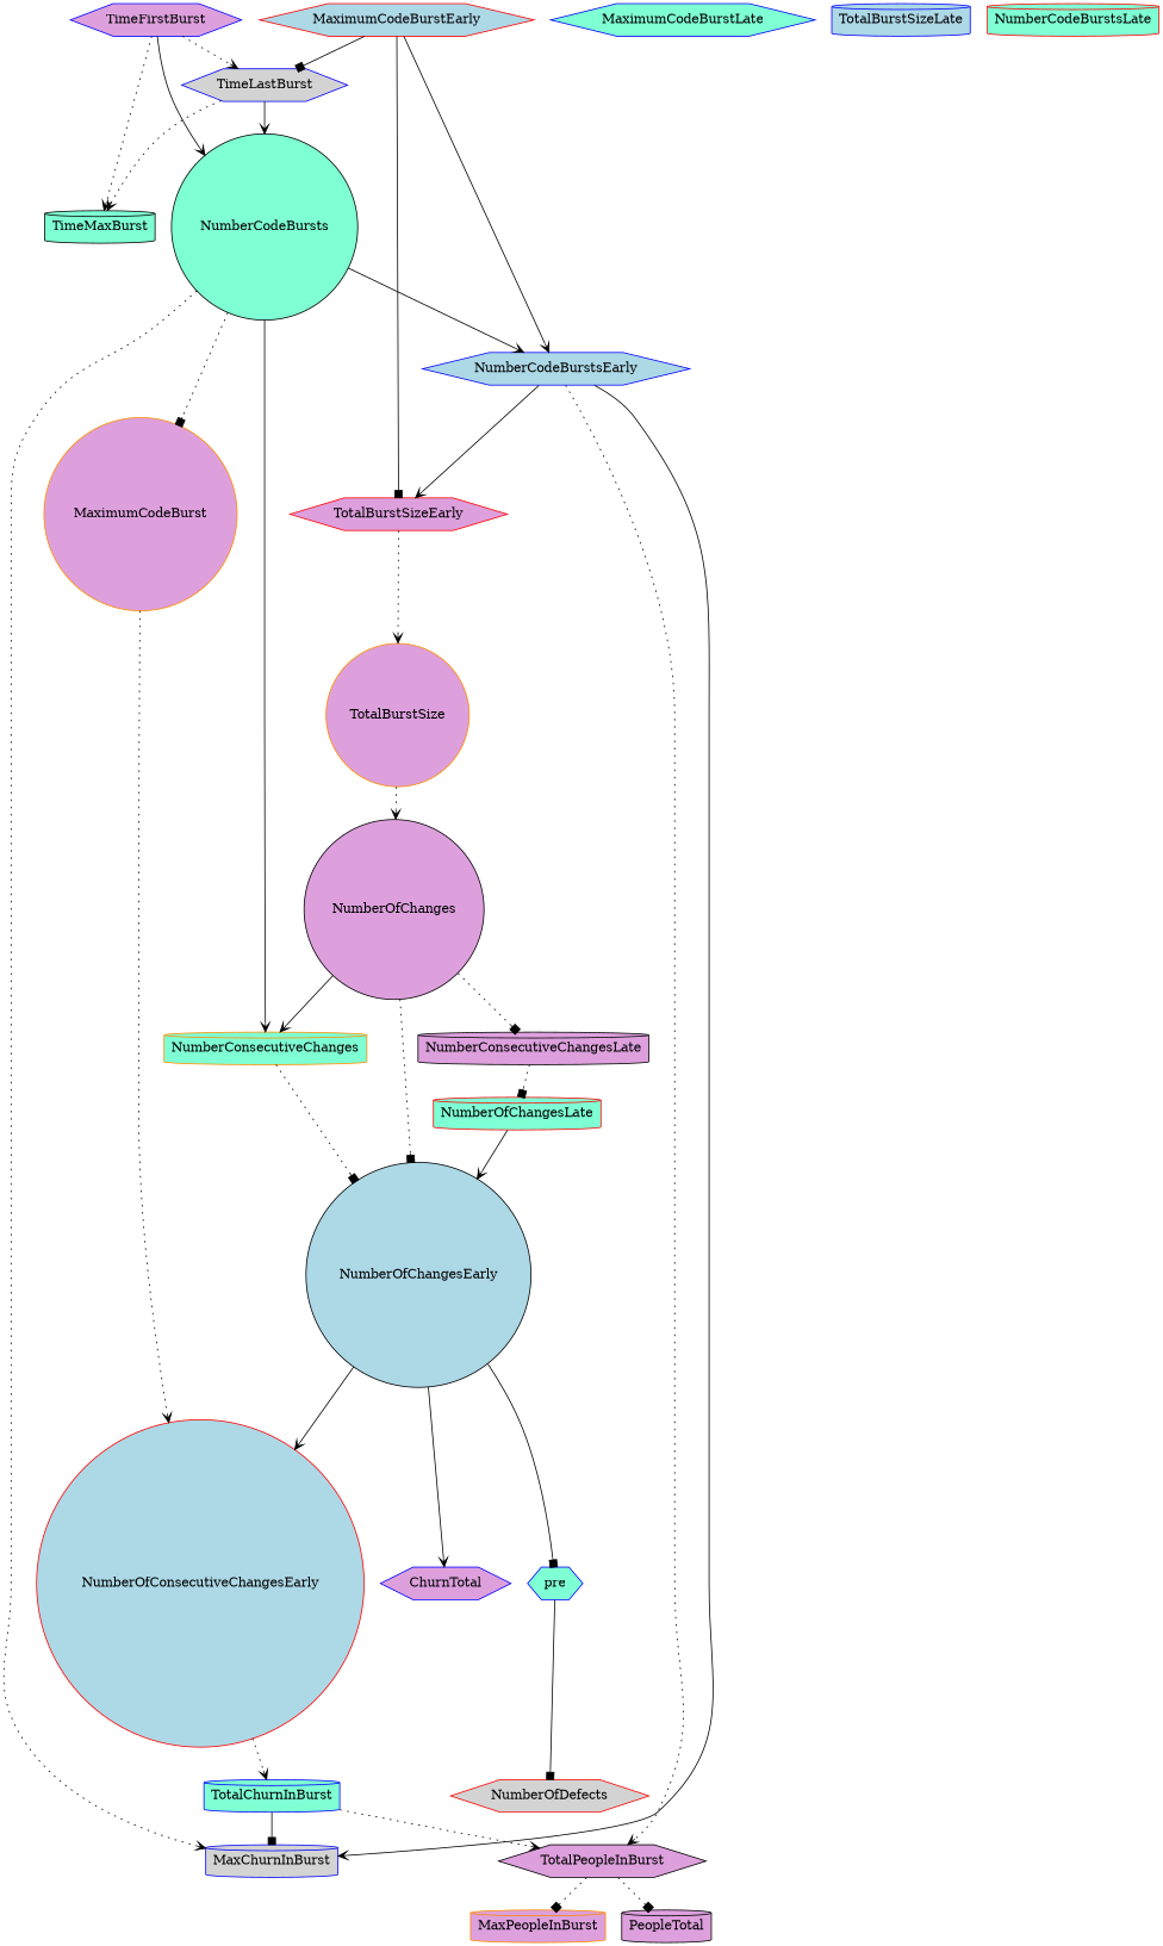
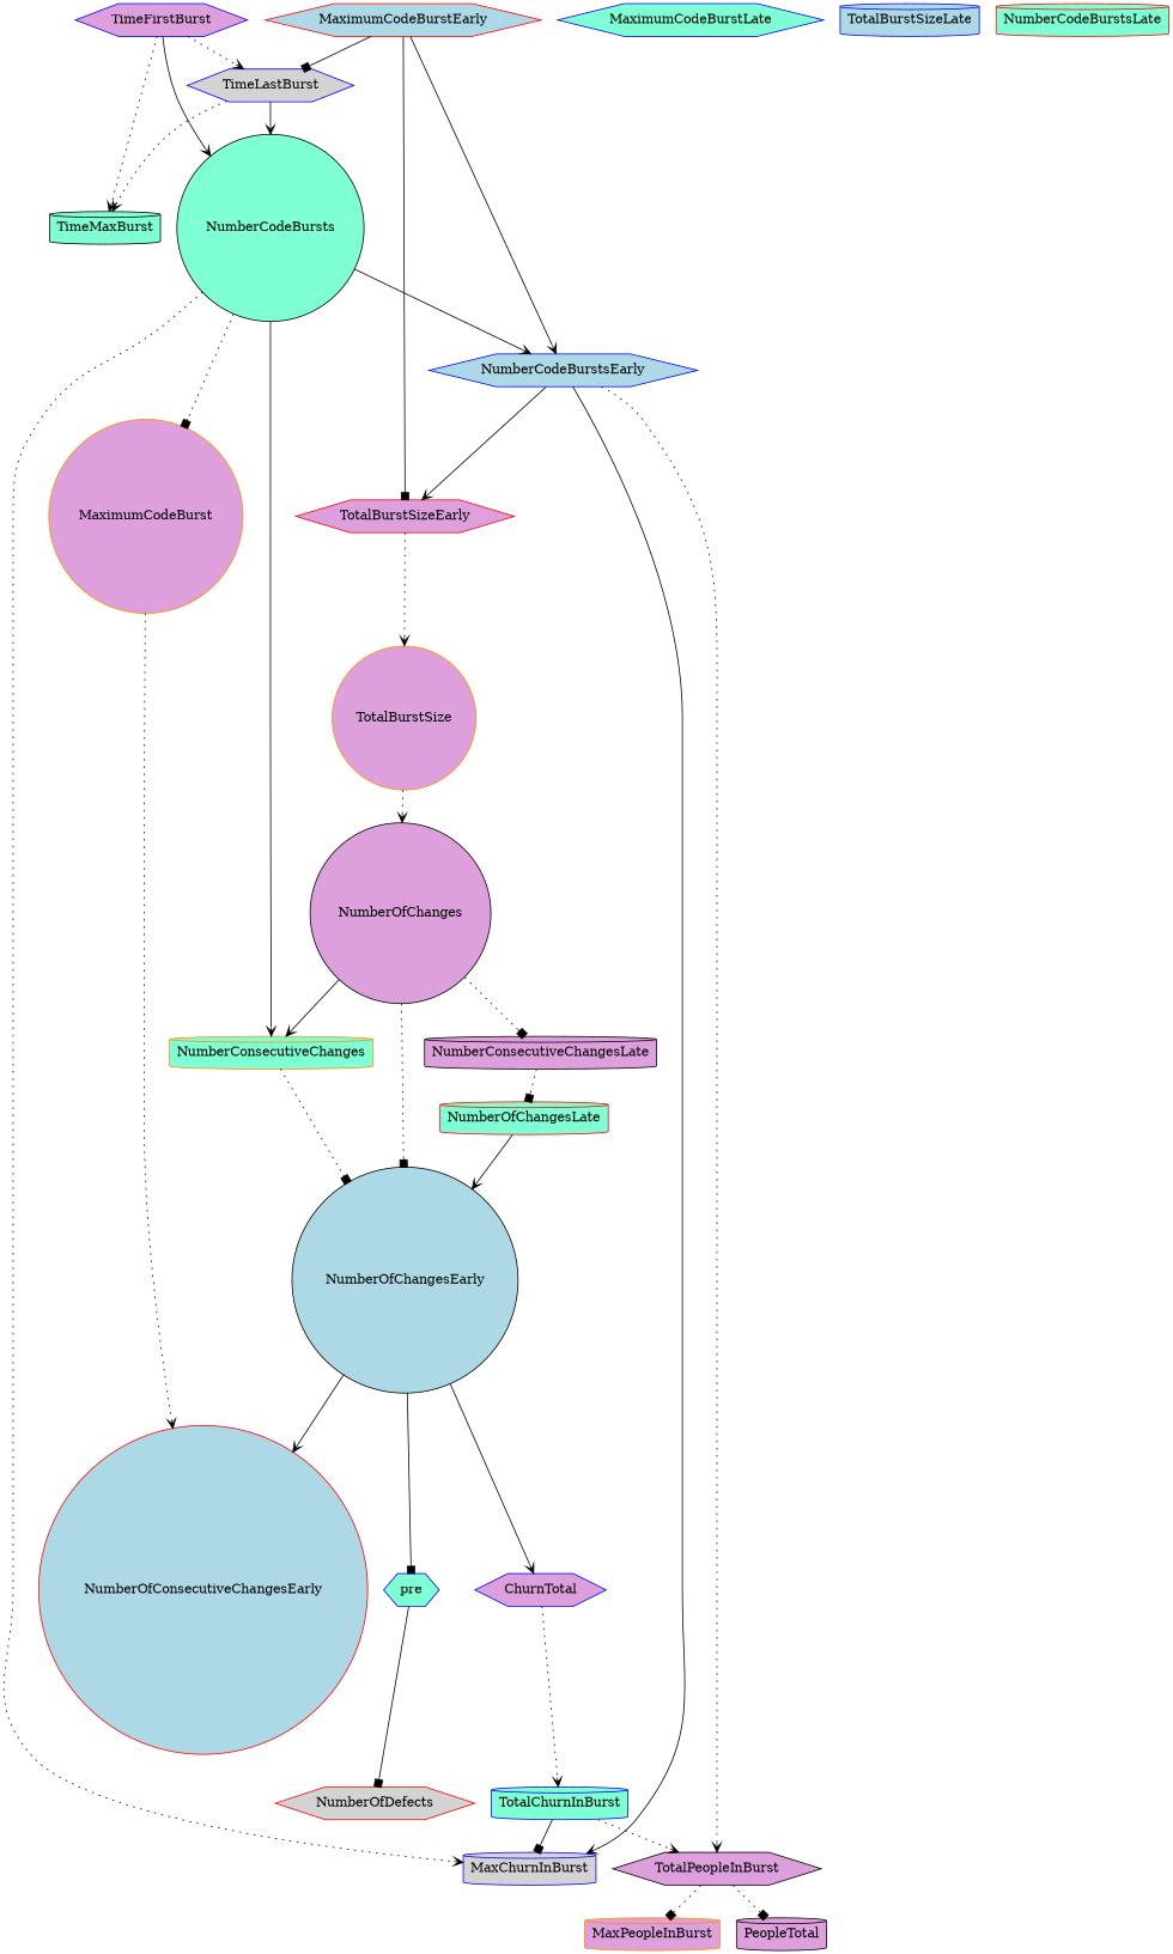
  digraph {
    node [color=blue fillcolor=plum shape=hexagon style=filled]
    edge [arrowhead=vee style=dotted]
    TotalPeopleInBurst [color=black]
    MaxPeopleInBurst [color=darkorange shape=cylinder]
    PeopleTotal [color=black shape=cylinder]
    MaximumCodeBurstLate [fillcolor=aquamarine]
    NumberOfChanges [color=black shape=circle]
    NumberOfChangesEarly [color=black fillcolor=lightblue shape=circle]
    NumberConsecutiveChangesLate [color=black shape=cylinder]
    NumberConsecutiveChanges [color=darkorange fillcolor=aquamarine shape=cylinder]
    ChurnTotal
    NumberOfConsecutiveChangesEarly [color=red fillcolor=lightblue shape=circle]
    pre [fillcolor=aquamarine]
    NumberOfChangesLate [color=red fillcolor=aquamarine shape=cylinder]
    TotalBurstSizeLate [fillcolor=lightblue shape=cylinder]
    NumberCodeBurstsLate [color=red fillcolor=aquamarine shape=cylinder]
    TotalChurnInBurst [fillcolor=aquamarine shape=cylinder]
    NumberOfDefects [color=red fillcolor=lightgrey]
    MaximumCodeBurstEarly [color=red fillcolor=lightblue]
    NumberCodeBurstsEarly [fillcolor=lightblue]
    TotalBurstSizeEarly [color=red]
    TimeLastBurst [fillcolor=lightgrey]
    MaxChurnInBurst [fillcolor=lightgrey shape=cylinder]
    TotalBurstSize [color=darkorange shape=circle]
    TimeMaxBurst [color=black fillcolor=aquamarine shape=cylinder]
    NumberCodeBursts [color=black fillcolor=aquamarine shape=circle]
    TimeFirstBurst
    MaximumCodeBurst [color=darkorange shape=circle]
    TotalPeopleInBurst -> MaxPeopleInBurst [arrowhead=box]
    TotalPeopleInBurst -> PeopleTotal [arrowhead=box]
    NumberOfChanges -> NumberOfChangesEarly [arrowhead=box]
    NumberOfChanges -> NumberConsecutiveChangesLate [arrowhead=box]
    NumberOfChanges -> NumberConsecutiveChanges [style=solid]
    NumberOfChangesEarly -> ChurnTotal [style=solid]
    NumberOfChangesEarly -> NumberOfConsecutiveChangesEarly [style=solid]
    NumberOfChangesEarly -> pre [arrowhead=box style=solid]
    NumberConsecutiveChangesLate -> NumberOfChangesLate [arrowhead=box]
    NumberConsecutiveChanges -> NumberOfChangesEarly [arrowhead=box]
-   NumberOfConsecutiveChangesEarly -> TotalChurnInBurst
+   ChurnTotal -> TotalChurnInBurst
    pre -> NumberOfDefects [arrowhead=box style=solid]
    NumberOfChangesLate -> NumberOfChangesEarly [style=solid]
    TotalChurnInBurst -> TotalPeopleInBurst
    TotalChurnInBurst -> MaxChurnInBurst [arrowhead=box style=solid]
    MaximumCodeBurstEarly -> NumberCodeBurstsEarly [style=solid]
    MaximumCodeBurstEarly -> TotalBurstSizeEarly [arrowhead=box style=solid]
    MaximumCodeBurstEarly -> TimeLastBurst [arrowhead=box style=solid]
    NumberCodeBurstsEarly -> TotalPeopleInBurst
    NumberCodeBurstsEarly -> TotalBurstSizeEarly [style=solid]
    NumberCodeBurstsEarly -> MaxChurnInBurst [style=solid]
    TotalBurstSizeEarly -> TotalBurstSize
    TimeLastBurst -> TimeMaxBurst
    TimeLastBurst -> NumberCodeBursts [style=solid]
    TotalBurstSize -> NumberOfChanges
    NumberCodeBursts -> NumberConsecutiveChanges [style=solid]
    NumberCodeBursts -> NumberCodeBurstsEarly [style=solid]
    NumberCodeBursts -> MaxChurnInBurst
    NumberCodeBursts -> MaximumCodeBurst [arrowhead=box]
    TimeFirstBurst -> TimeLastBurst
    TimeFirstBurst -> TimeMaxBurst
    TimeFirstBurst -> NumberCodeBursts [style=solid]
    MaximumCodeBurst -> NumberOfConsecutiveChangesEarly
  }
